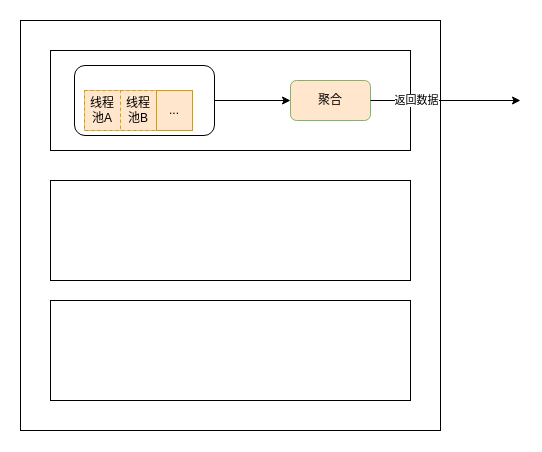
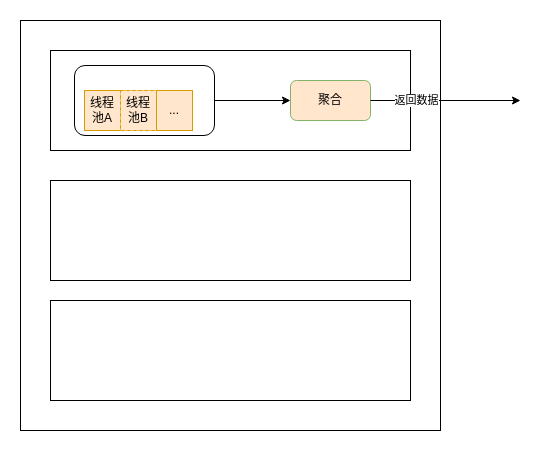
  <mxCell id="0" />
  <mxCell id="1" parent="0" />
  <mxCell id="2" value="" style="rounded=0;whiteSpace=wrap;html=1;" vertex="1" parent="1"><mxGeometry x="20" y="20" width="420" height="410" as="geometry" /></mxCell>
  <mxCell id="3" value="" style="rounded=0;whiteSpace=wrap;html=1;" vertex="1" parent="1"><mxGeometry x="50" y="50" width="360" height="100" as="geometry" /></mxCell>
  <mxCell id="4" value="" style="rounded=0;whiteSpace=wrap;html=1;" vertex="1" parent="1"><mxGeometry x="50" y="180" width="360" height="100" as="geometry" /></mxCell>
  <mxCell id="5" value="" style="rounded=0;whiteSpace=wrap;html=1;" vertex="1" parent="1"><mxGeometry x="50" y="300" width="360" height="100" as="geometry" /></mxCell>
  <mxCell id="6" value="" style="rounded=1;whiteSpace=wrap;html=1;" vertex="1" parent="1"><mxGeometry x="74" y="65" width="140" height="70" as="geometry" /></mxCell>
  <mxCell id="7" value="聚合" style="rounded=1;whiteSpace=wrap;html=1;fillColor=#ffe6cc;strokeColor=#82b366;" vertex="1" parent="1"><mxGeometry x="290" y="80" width="80" height="40" as="geometry" /></mxCell>
  <mxCell id="8" value="" style="group;fillColor=#ffe6cc;strokeColor=#d79b00;" vertex="1" connectable="0" parent="1"><mxGeometry x="84" y="90" width="108" height="40" as="geometry" /></mxCell>
  <mxCell id="9" value="" style="group;fillColor=#ffe6cc;strokeColor=#d79b00;" vertex="1" connectable="0" parent="8"><mxGeometry width="108" height="40" as="geometry" /></mxCell>
- <mxCell id="10" value="线程池A" style="rounded=0;whiteSpace=wrap;html=1;fillColor=#ffe6cc;strokeColor=#d79b00;dashed=1;" vertex="1" parent="9"><mxGeometry width="36" height="40" as="geometry" /></mxCell>
+ <mxCell id="10" value="线程池A" style="rounded=0;whiteSpace=wrap;html=1;fillColor=#ffe6cc;strokeColor=#d79b00;" vertex="1" parent="9"><mxGeometry width="36" height="40" as="geometry" /></mxCell>
  <mxCell id="11" value="线程池B" style="rounded=0;whiteSpace=wrap;html=1;fillColor=#ffe6cc;strokeColor=#d79b00;dashed=1;" vertex="1" parent="9"><mxGeometry x="36" width="36" height="40" as="geometry" /></mxCell>
  <mxCell id="12" value="..." style="rounded=0;whiteSpace=wrap;html=1;fillColor=#ffe6cc;strokeColor=#d79b00;" vertex="1" parent="9"><mxGeometry x="72" width="36" height="40" as="geometry" /></mxCell>
  <mxCell id="13" value="" style="endArrow=classic;html=1;rounded=0;exitX=1;exitY=0.5;exitDx=0;exitDy=0;" edge="1" parent="1" source="7"><mxGeometry width="50" height="50" relative="1" as="geometry"><mxPoint x="470" y="110" as="sourcePoint" /><mxPoint x="520" y="100" as="targetPoint" /></mxGeometry></mxCell>
  <mxCell id="14" value="返回数据" style="edgeLabel;html=1;align=center;verticalAlign=middle;resizable=0;points=[];" vertex="1" connectable="0" parent="13"><mxGeometry x="-0.403" y="1" relative="1" as="geometry"><mxPoint as="offset" /></mxGeometry></mxCell>
  <mxCell id="15" value="" style="endArrow=classic;html=1;rounded=0;exitX=1;exitY=0.5;exitDx=0;exitDy=0;" edge="1" parent="1" source="6"><mxGeometry width="50" height="50" relative="1" as="geometry"><mxPoint x="220" y="99.5" as="sourcePoint" /><mxPoint x="290" y="100" as="targetPoint" /></mxGeometry></mxCell>
